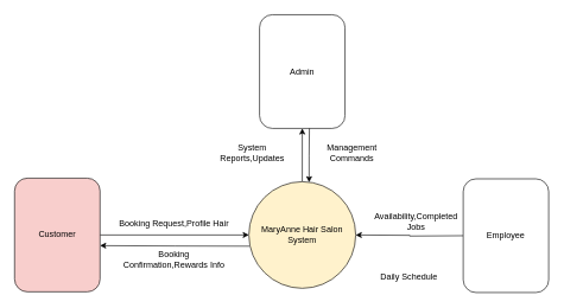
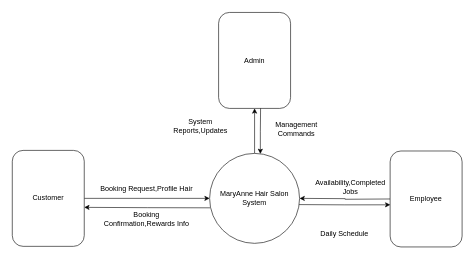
  <mxCell id="0" />
  <mxCell id="1" parent="0" />
  <mxCell id="2" style="edgeStyle=orthogonalEdgeStyle;rounded=0;orthogonalLoop=1;jettySize=auto;html=1;exitX=0.5;exitY=0;exitDx=0;exitDy=0;entryX=0.5;entryY=1;entryDx=0;entryDy=0;" edge="1" parent="1" source="3" target="6"><mxGeometry relative="1" as="geometry" /></mxCell>
- <mxCell id="3" value="MaryAnne Hair Salon System" style="ellipse;whiteSpace=wrap;html=1;aspect=fixed;fillColor=#fff2cc;" vertex="1" parent="1"><mxGeometry x="349" y="255" width="150" height="150" as="geometry" /></mxCell>
+ <mxCell id="3" value="MaryAnne Hair Salon System" style="ellipse;whiteSpace=wrap;html=1;aspect=fixed;" vertex="1" parent="1"><mxGeometry x="349" y="255" width="150" height="150" as="geometry" /></mxCell>
  <mxCell id="4" style="edgeStyle=orthogonalEdgeStyle;rounded=0;orthogonalLoop=1;jettySize=auto;html=1;exitX=1;exitY=0.5;exitDx=0;exitDy=0;entryX=0;entryY=0.5;entryDx=0;entryDy=0;" edge="1" parent="1" source="5" target="3"><mxGeometry relative="1" as="geometry" /></mxCell>
- <mxCell id="5" value="Customer" style="rounded=1;whiteSpace=wrap;html=1;fillColor=#f8cecc;" vertex="1" parent="1"><mxGeometry x="20" y="250" width="120" height="160" as="geometry" /></mxCell>
+ <mxCell id="5" value="Customer" style="rounded=1;whiteSpace=wrap;html=1;" vertex="1" parent="1"><mxGeometry x="20" y="250" width="120" height="160" as="geometry" /></mxCell>
  <mxCell id="6" value="Admin" style="rounded=1;whiteSpace=wrap;html=1;" vertex="1" parent="1"><mxGeometry x="364" y="20" width="120" height="160" as="geometry" /></mxCell>
  <mxCell id="7" style="edgeStyle=orthogonalEdgeStyle;rounded=0;orthogonalLoop=1;jettySize=auto;html=1;exitX=0;exitY=0.5;exitDx=0;exitDy=0;entryX=1;entryY=0.5;entryDx=0;entryDy=0;" edge="1" parent="1"><mxGeometry relative="1" as="geometry"><mxPoint x="650" y="331" as="sourcePoint" /><mxPoint x="499" y="330" as="targetPoint" /></mxGeometry></mxCell>
  <mxCell id="8" value="Employee" style="rounded=1;whiteSpace=wrap;html=1;" vertex="1" parent="1"><mxGeometry x="650" y="251" width="120" height="160" as="geometry" /></mxCell>
  <mxCell id="9" value="Booking Request,Profile Hair" style="text;html=1;strokeColor=none;fillColor=none;align=center;verticalAlign=middle;whiteSpace=wrap;rounded=0;" vertex="1" parent="1"><mxGeometry x="164" y="300" width="160" height="30" as="geometry" /></mxCell>
  <mxCell id="10" style="edgeStyle=orthogonalEdgeStyle;rounded=0;orthogonalLoop=1;jettySize=auto;html=1;exitX=1;exitY=0.5;exitDx=0;exitDy=0;entryX=0.005;entryY=0.605;entryDx=0;entryDy=0;entryPerimeter=0;startArrow=classic;startFill=1;endArrow=none;endFill=0;" edge="1" parent="1" target="3"><mxGeometry relative="1" as="geometry"><mxPoint x="140" y="345" as="sourcePoint" /><mxPoint x="349" y="345" as="targetPoint" /></mxGeometry></mxCell>
  <mxCell id="11" value="Booking Confirmation,Rewards Info" style="text;html=1;strokeColor=none;fillColor=none;align=center;verticalAlign=middle;whiteSpace=wrap;rounded=0;" vertex="1" parent="1"><mxGeometry x="164" y="350" width="160" height="30" as="geometry" /></mxCell>
  <mxCell id="12" style="edgeStyle=orthogonalEdgeStyle;rounded=0;orthogonalLoop=1;jettySize=auto;html=1;exitX=0.564;exitY=0.006;exitDx=0;exitDy=0;entryX=0.5;entryY=1;entryDx=0;entryDy=0;startArrow=classic;startFill=1;endArrow=none;endFill=0;exitPerimeter=0;" edge="1" parent="1" source="3"><mxGeometry relative="1" as="geometry"><mxPoint x="434" y="255" as="sourcePoint" /><mxPoint x="434" y="180" as="targetPoint" /></mxGeometry></mxCell>
  <mxCell id="13" value="Management Commands" style="text;html=1;strokeColor=none;fillColor=none;align=center;verticalAlign=middle;whiteSpace=wrap;rounded=0;" vertex="1" parent="1"><mxGeometry x="434" y="200" width="120" height="30" as="geometry" /></mxCell>
- <mxCell id="14" value="System Reports,Updates" style="text;html=1;strokeColor=none;fillColor=none;align=center;verticalAlign=middle;whiteSpace=wrap;rounded=0;" vertex="1" parent="1"><mxGeometry x="294" y="200" width="120" height="30" as="geometry" /></mxCell>
+ <mxCell id="14" value="System Reports,Updates" style="text;html=1;strokeColor=none;fillColor=none;align=center;verticalAlign=middle;whiteSpace=wrap;rounded=0;" vertex="1" parent="1"><mxGeometry x="274" y="195" width="120" height="30" as="geometry" /></mxCell>
+ <mxCell id="15" style="edgeStyle=orthogonalEdgeStyle;rounded=0;orthogonalLoop=1;jettySize=auto;html=1;entryX=0.995;entryY=0.569;entryDx=0;entryDy=0;startArrow=classic;startFill=1;endArrow=none;endFill=0;entryPerimeter=0;exitX=0.002;exitY=0.561;exitDx=0;exitDy=0;exitPerimeter=0;" edge="1" parent="1" source="8" target="3"><mxGeometry relative="1" as="geometry"><mxPoint x="644" y="340" as="sourcePoint" /><mxPoint x="499" y="340" as="targetPoint" /></mxGeometry></mxCell>
  <mxCell id="16" value="Availability,Completed Jobs" style="text;html=1;strokeColor=none;fillColor=none;align=center;verticalAlign=middle;whiteSpace=wrap;rounded=0;" vertex="1" parent="1"><mxGeometry x="524" y="297" width="120" height="30" as="geometry" /></mxCell>
  <mxCell id="17" value="Daily Schedule" style="text;html=1;strokeColor=none;fillColor=none;align=center;verticalAlign=middle;whiteSpace=wrap;rounded=0;" vertex="1" parent="1"><mxGeometry x="514" y="375" width="120" height="30" as="geometry" /></mxCell>
